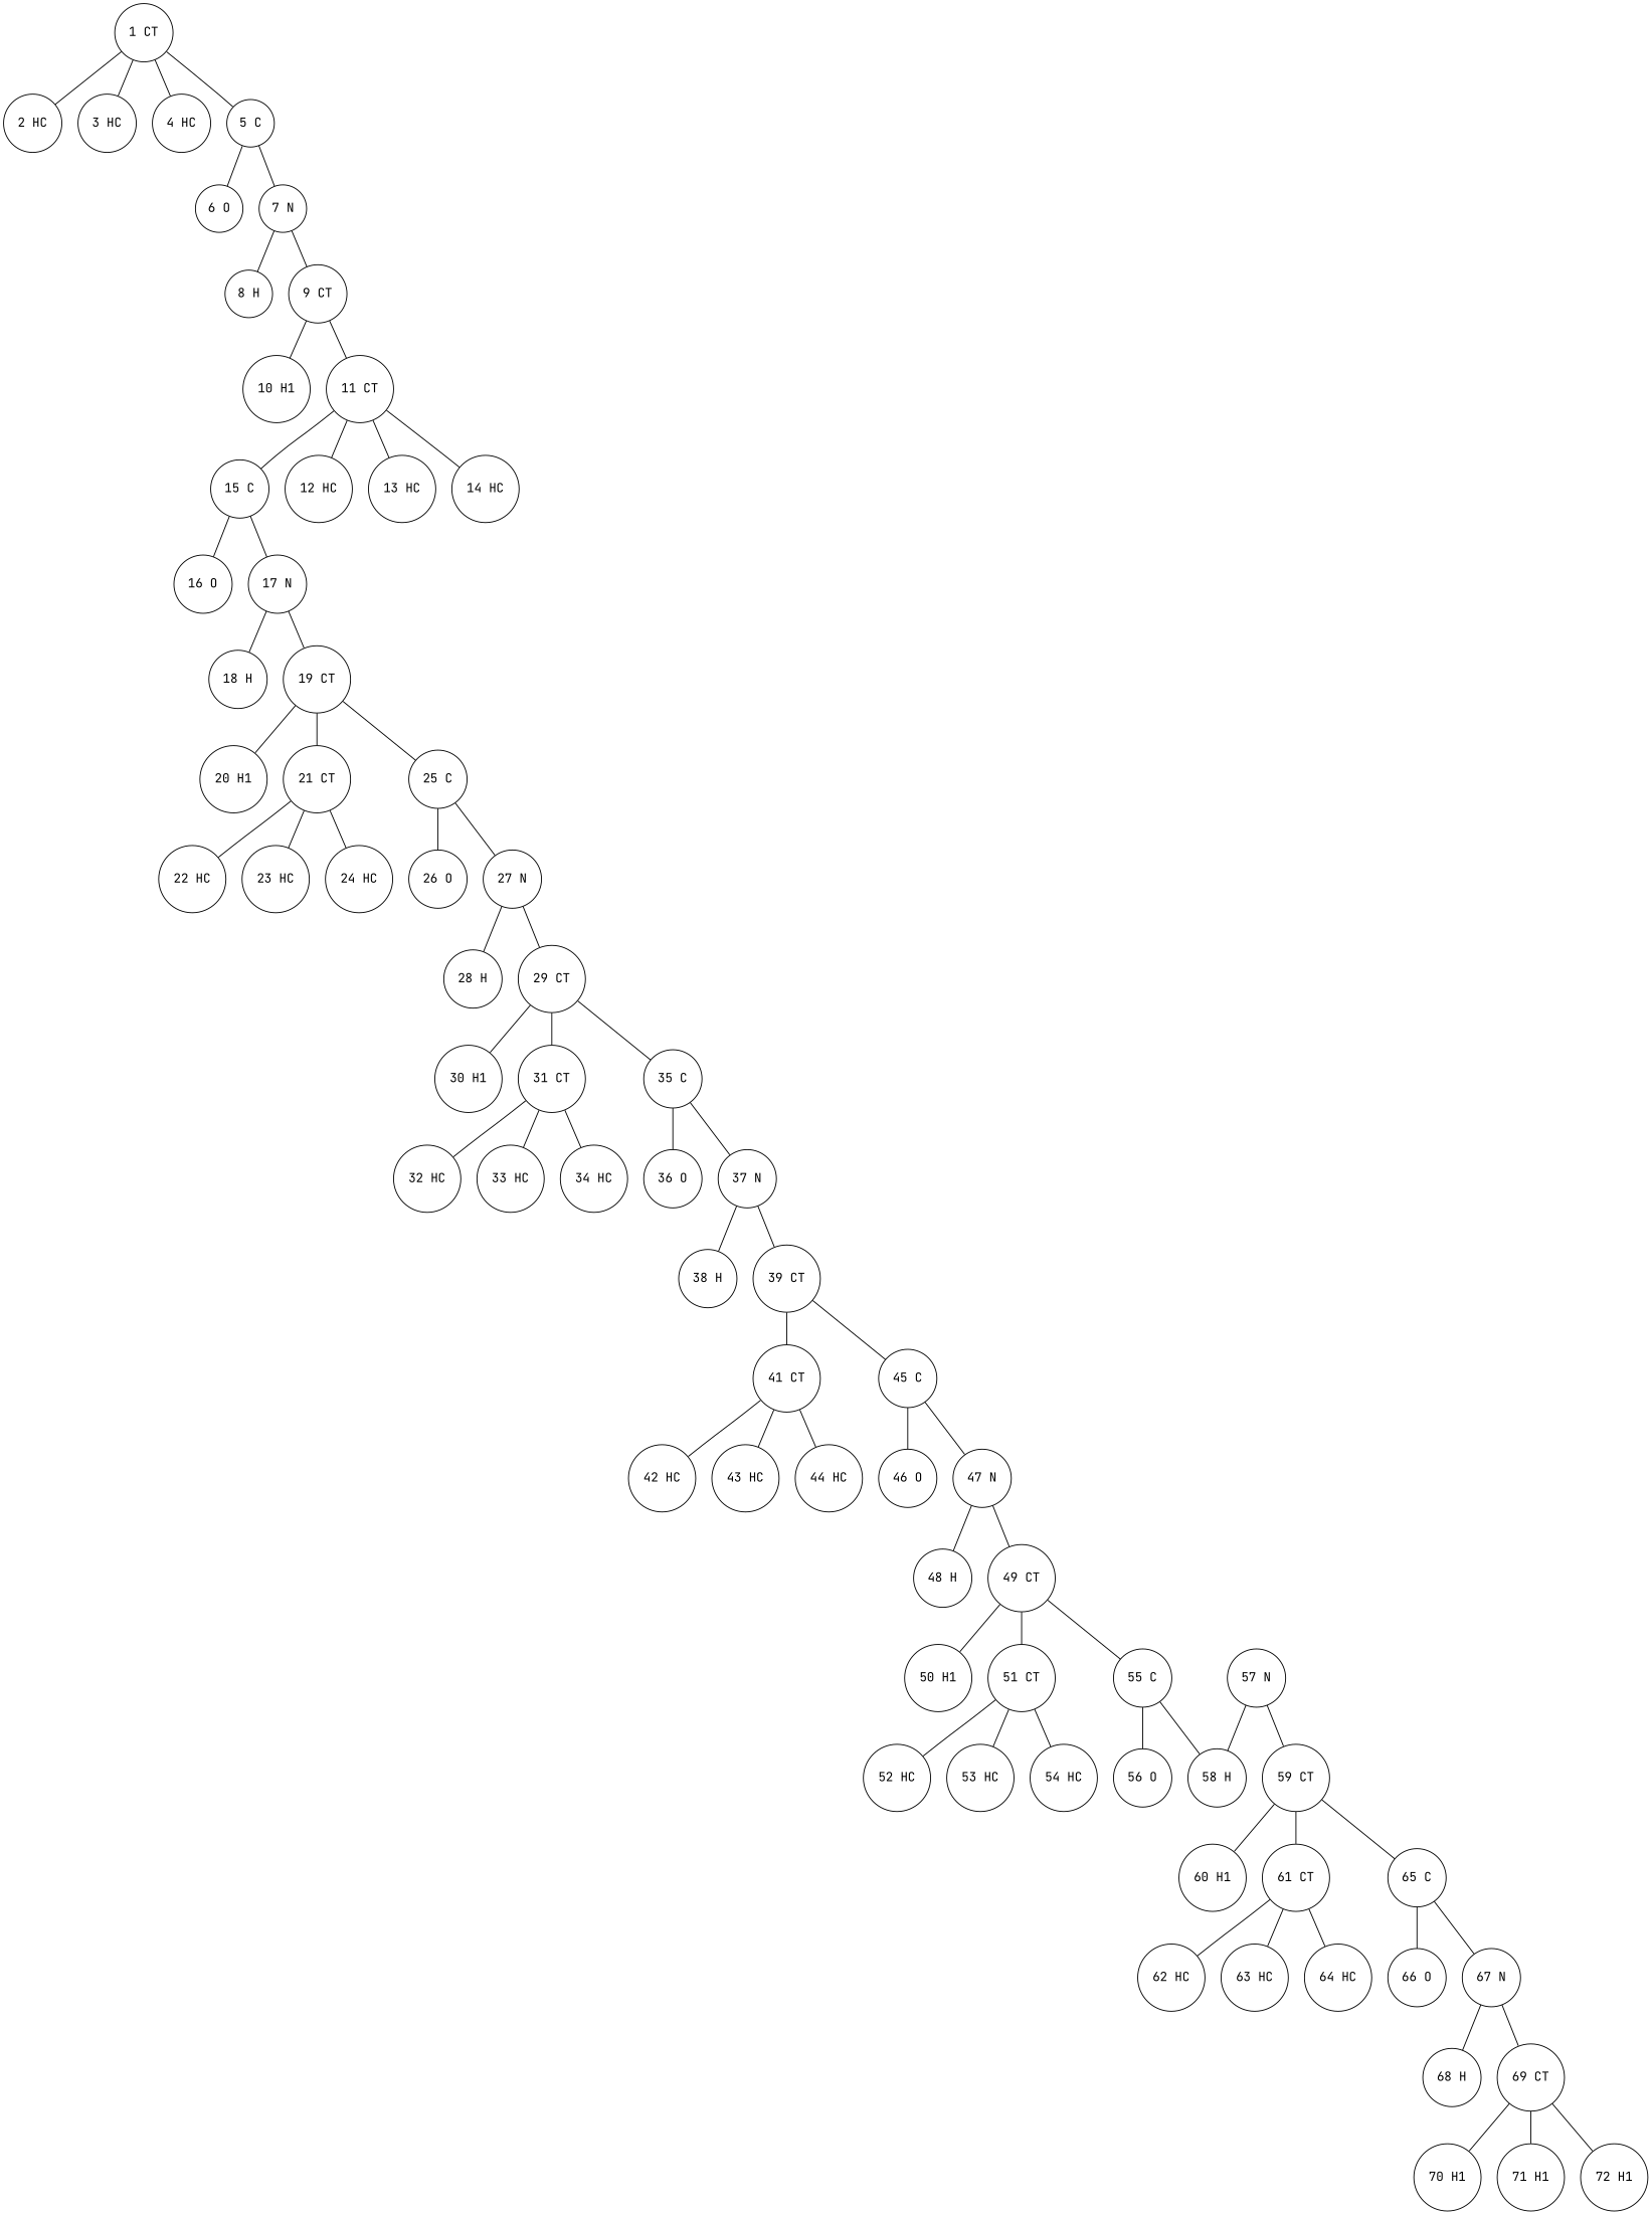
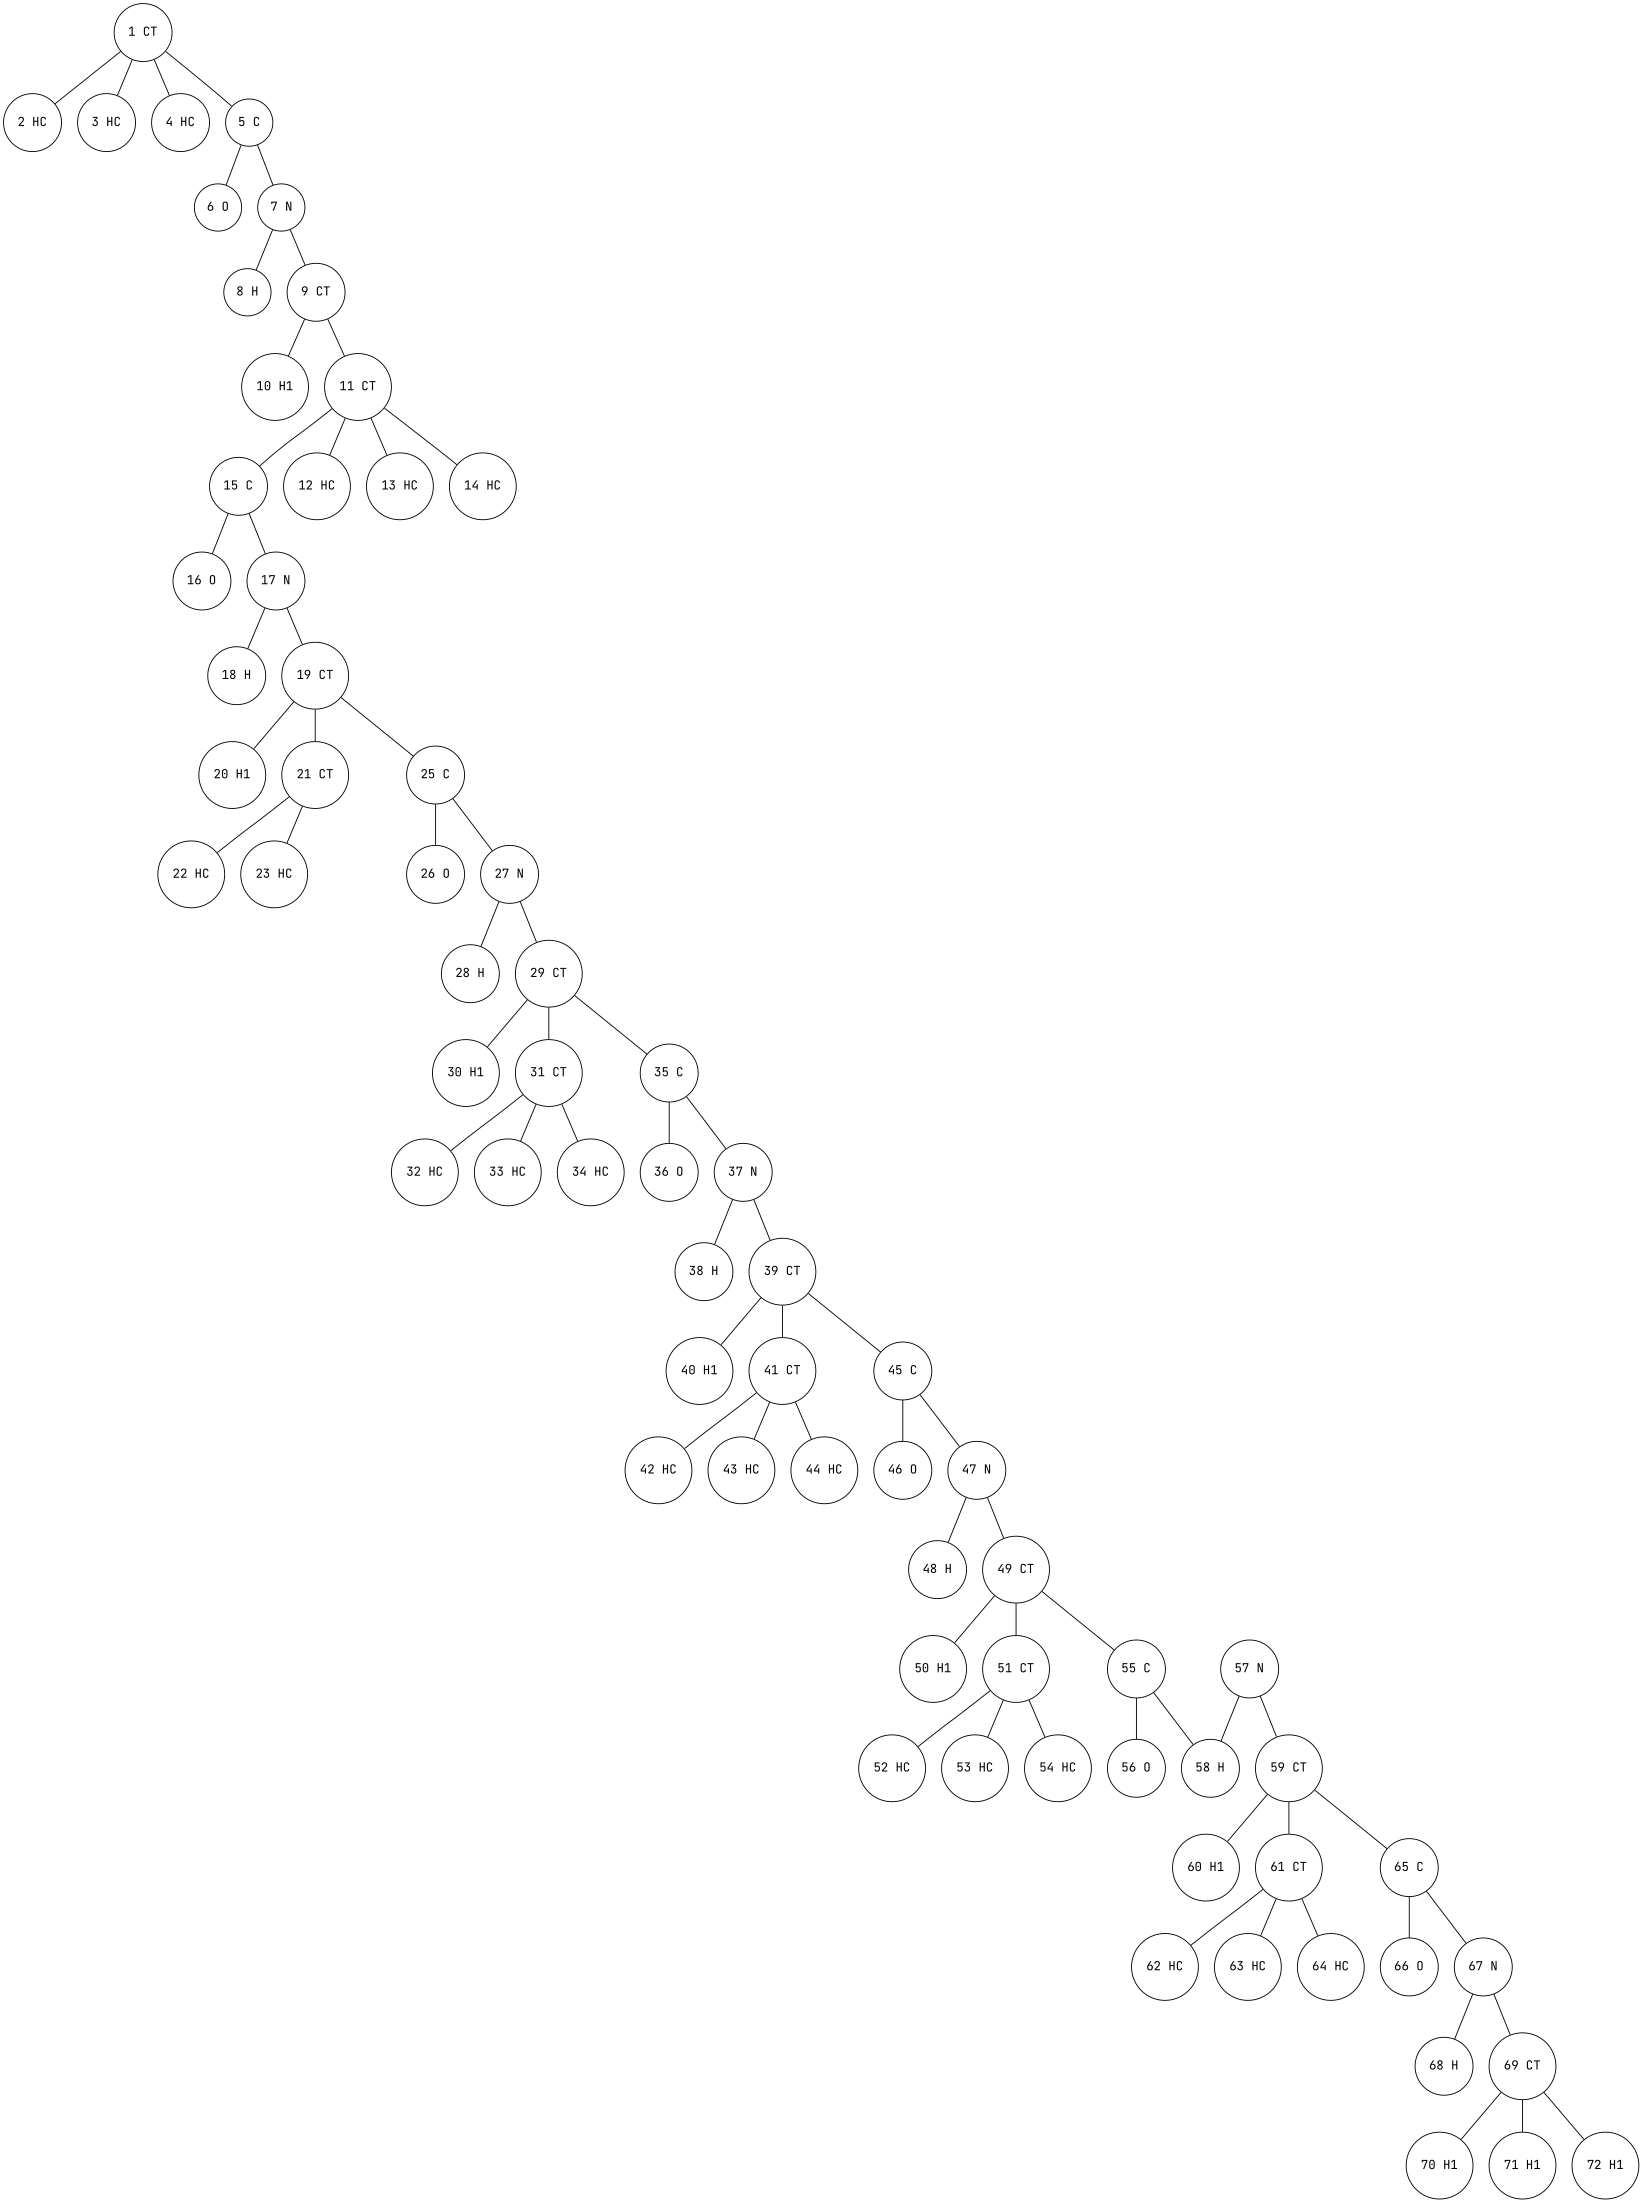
  graph {
    fontname="JetBrains Mono"
    node [fontname="JetBrains Mono" shape=circle]
    edge [fontname="JetBrains Mono"]
    "1 CT"
    "2 HC"
    "3 HC"
    "4 HC"
    "5 C"
    "6 O"
    "7 N"
    "8 H"
    "9 CT"
    "10 H1"
    "11 CT"
    "15 C"
    "12 HC"
    "13 HC"
    "14 HC"
    "16 O"
    "17 N"
    "18 H"
    "19 CT"
    "20 H1"
    "21 CT"
    "25 C"
    "22 HC"
    "23 HC"
-   "24 HC"
    "26 O"
    "27 N"
    "28 H"
    "29 CT"
    "30 H1"
    "31 CT"
    "35 C"
    "32 HC"
    "33 HC"
    "34 HC"
    "36 O"
    "37 N"
    "38 H"
    "39 CT"
+   "40 H1"
    "41 CT"
    "45 C"
    "42 HC"
    "43 HC"
    "44 HC"
    "46 O"
    "47 N"
    "48 H"
    "49 CT"
    "50 H1"
    "51 CT"
    "55 C"
    "52 HC"
    "53 HC"
    "54 HC"
    "56 O"
    "58 H"
    "57 N"
    "59 CT"
    "60 H1"
    "61 CT"
    "65 C"
    "62 HC"
    "63 HC"
    "64 HC"
    "66 O"
    "67 N"
    "68 H"
    "69 CT"
    "70 H1"
    "71 H1"
    "72 H1"
    "1 CT" -- "2 HC"
    "1 CT" -- "3 HC"
    "1 CT" -- "4 HC"
    "1 CT" -- "5 C"
    "5 C" -- "6 O"
    "5 C" -- "7 N"
    "7 N" -- "8 H"
    "7 N" -- "9 CT"
    "9 CT" -- "10 H1"
    "9 CT" -- "11 CT"
    "11 CT" -- "15 C"
    "11 CT" -- "12 HC"
    "11 CT" -- "13 HC"
    "11 CT" -- "14 HC"
    "15 C" -- "16 O"
    "15 C" -- "17 N"
    "17 N" -- "18 H"
    "17 N" -- "19 CT"
    "19 CT" -- "20 H1"
    "19 CT" -- "21 CT"
    "19 CT" -- "25 C"
    "21 CT" -- "22 HC"
    "21 CT" -- "23 HC"
-   "21 CT" -- "24 HC"
    "25 C" -- "26 O"
    "25 C" -- "27 N"
    "27 N" -- "28 H"
    "27 N" -- "29 CT"
    "29 CT" -- "30 H1"
    "29 CT" -- "31 CT"
    "29 CT" -- "35 C"
    "31 CT" -- "32 HC"
    "31 CT" -- "33 HC"
    "31 CT" -- "34 HC"
    "35 C" -- "36 O"
    "35 C" -- "37 N"
    "37 N" -- "38 H"
    "37 N" -- "39 CT"
+   "39 CT" -- "40 H1"
    "39 CT" -- "41 CT"
    "39 CT" -- "45 C"
    "41 CT" -- "42 HC"
    "41 CT" -- "43 HC"
    "41 CT" -- "44 HC"
    "45 C" -- "46 O"
    "45 C" -- "47 N"
    "47 N" -- "48 H"
    "47 N" -- "49 CT"
    "49 CT" -- "50 H1"
    "49 CT" -- "51 CT"
    "49 CT" -- "55 C"
    "51 CT" -- "52 HC"
    "51 CT" -- "53 HC"
    "51 CT" -- "54 HC"
    "55 C" -- "56 O"
    "55 C" -- "58 H"
    "57 N" -- "58 H"
    "57 N" -- "59 CT"
    "59 CT" -- "60 H1"
    "59 CT" -- "61 CT"
    "59 CT" -- "65 C"
    "61 CT" -- "62 HC"
    "61 CT" -- "63 HC"
    "61 CT" -- "64 HC"
    "65 C" -- "66 O"
    "65 C" -- "67 N"
    "67 N" -- "68 H"
    "67 N" -- "69 CT"
    "69 CT" -- "70 H1"
    "69 CT" -- "71 H1"
    "69 CT" -- "72 H1"
  }
